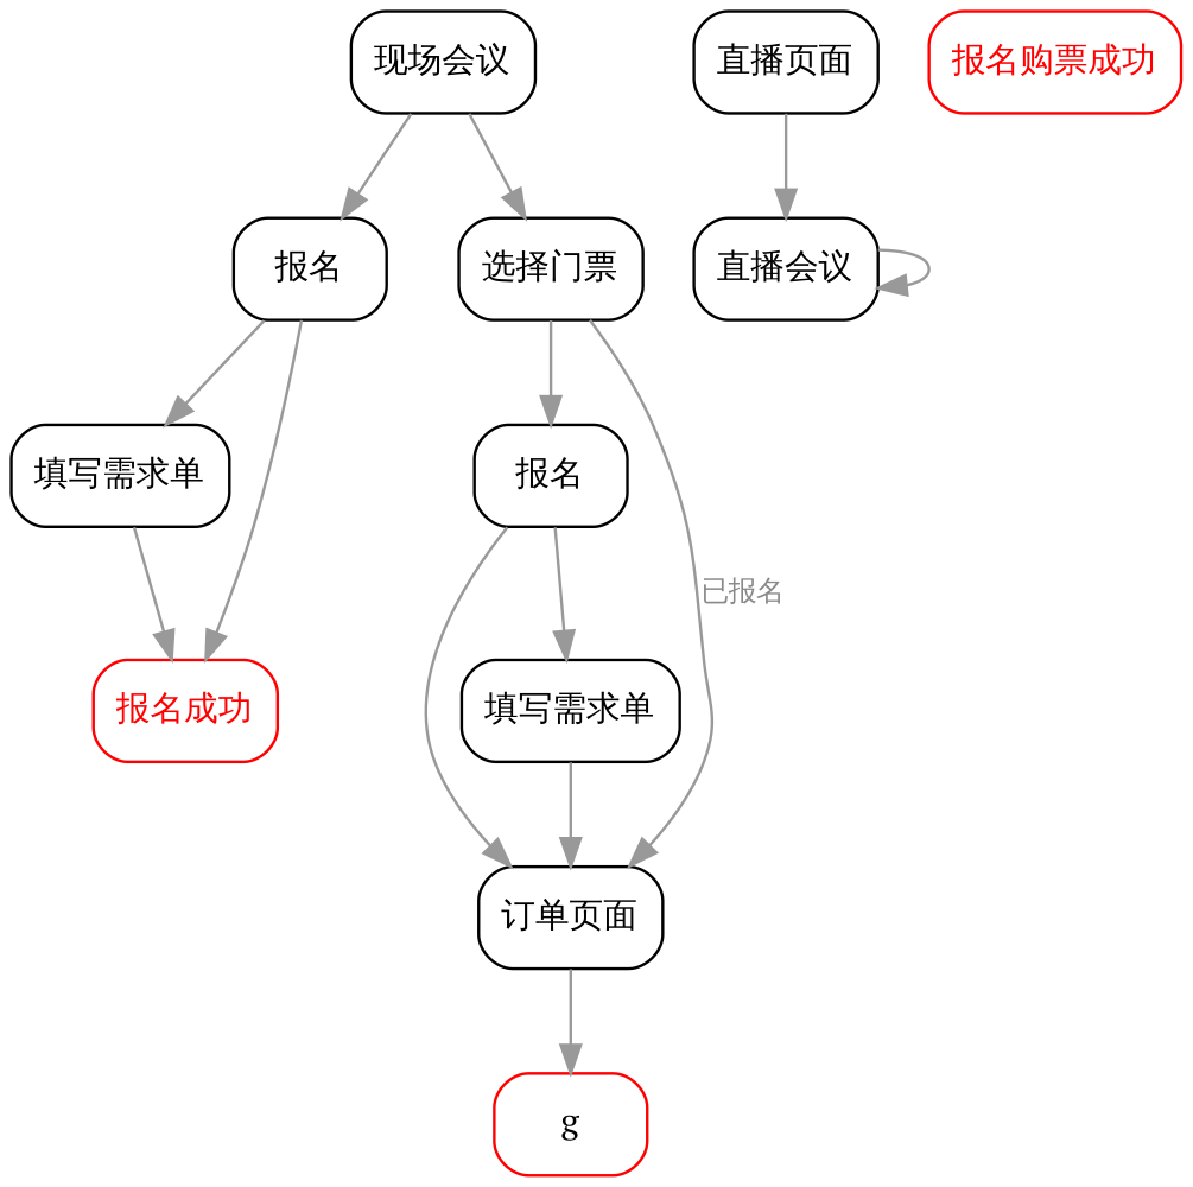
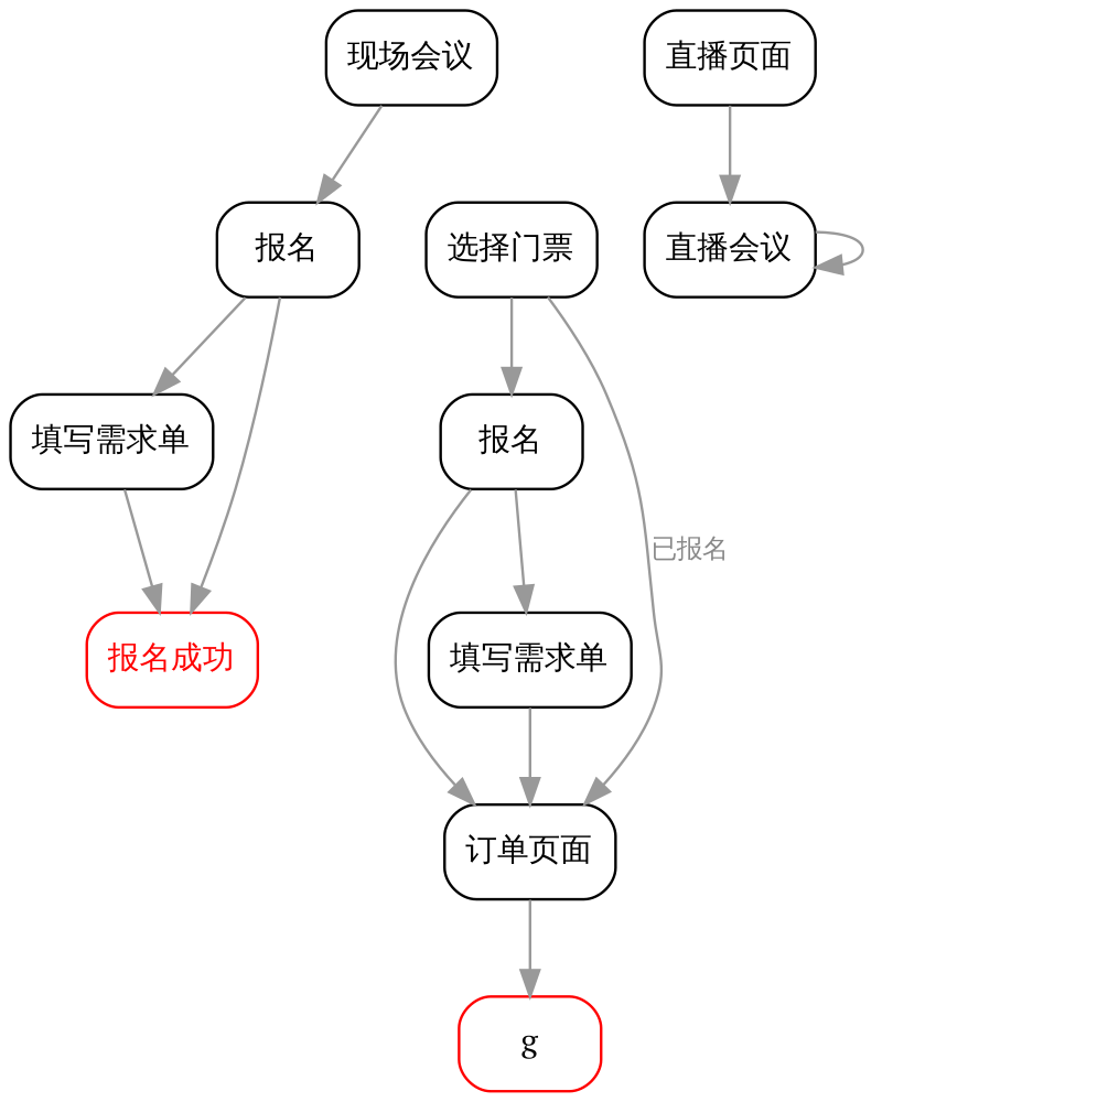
  digraph {
    fontname="PT Serif"
    rankdir=TB
    node [color=black fontcolor=black fontname="PT Serif" fontsize=12 shape=box style=rounded]
    edge [color="#999999" fontcolor="#888888" fontname="PT Serif" fontsize=10]
    n1 [label="现场会议"]
    n2 [label="报名"]
    n3 [label="选择门票"]
    n4 [label="直播会议"]
    n5 [label="直播页面"]
    n6 [label="填写需求单"]
    n7 [color=red fontcolor=red label="报名成功"]
    n8 [label="报名"]
    n9 [label="订单页面"]
    n10 [label="填写需求单"]
    g [color=red]
-   n12 [color=red fontcolor=red label="报名购票成功"]
    n1 -> n2
-   n1 -> n3
    n2 -> n6
    n2 -> n7
    n3 -> n8
    n3 -> n9 [label="已报名"]
    n4 -> n4
    n5 -> n4
    n6 -> n7
    n8 -> n9
    n8 -> n10
    n9 -> g
    n10 -> n9
  }
